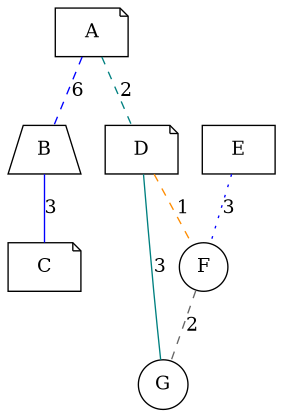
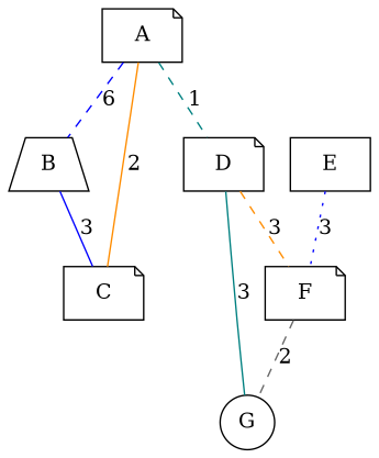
  graph {
    node [shape=note]
    edge [color=blue style=dashed]
    B [shape=trapezium]
    A
    C
    D
-   F [shape=circle]
+   F
    G [shape=circle]
    E [shape=box]
    B -- C [label=3 style=solid]
    A -- B [label=6]
-   A -- D [color=teal label=2]
-   D -- F [color=darkorange label=1]
+   A -- C [color=darkorange label=2 style=solid]
+   A -- D [color=teal label=1]
+   D -- F [color=darkorange label=3]
    D -- G [color=teal label=3 style=solid]
    F -- G [color=gray40 label=2]
    E -- F [label=3 style=dotted]
  }
